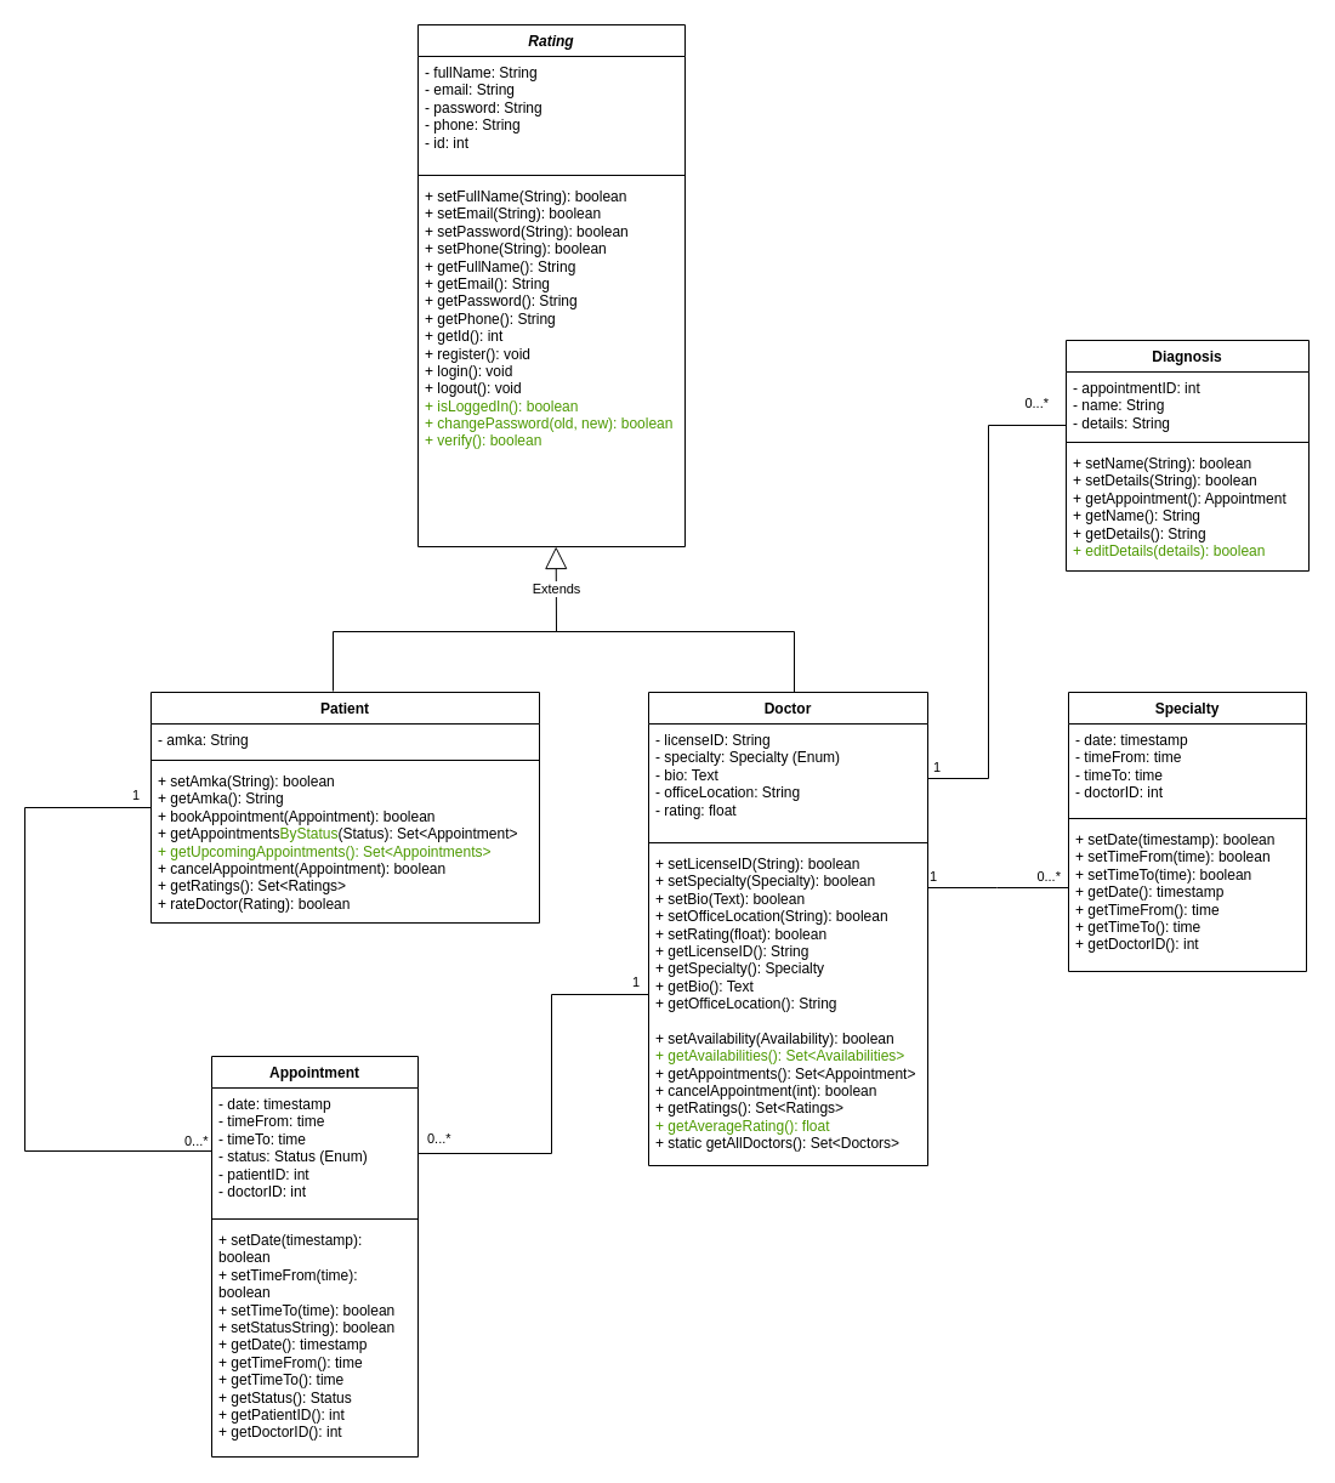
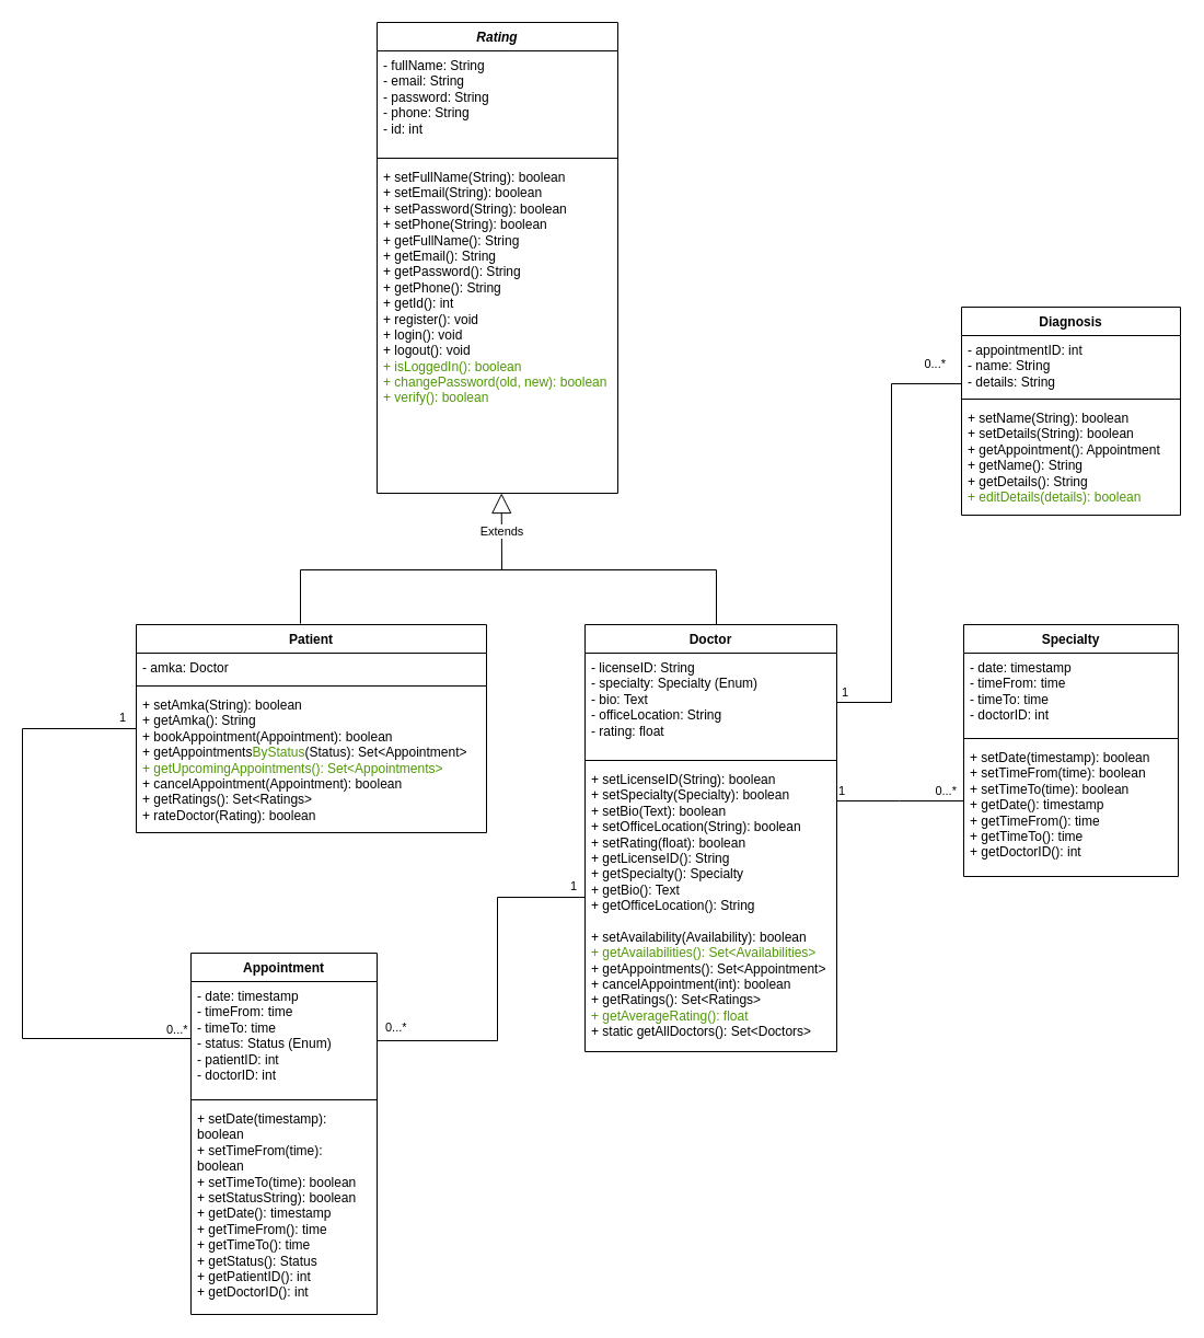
  <mxCell id="0" />
  <mxCell id="1" parent="0" />
  <mxCell id="2" value="&lt;i&gt;Rating&lt;/i&gt;" style="swimlane;fontStyle=1;align=center;verticalAlign=top;childLayout=stackLayout;horizontal=1;startSize=26;horizontalStack=0;resizeParent=1;resizeParentMax=0;resizeLast=0;collapsible=1;marginBottom=0;whiteSpace=wrap;html=1;" parent="1" vertex="1"><mxGeometry x="344" y="20" width="220" height="430" as="geometry"><mxRectangle x="-120" y="40" width="70" height="30" as="alternateBounds" /></mxGeometry></mxCell>
  <mxCell id="3" value="- fullName: String&lt;div&gt;- email: String&lt;/div&gt;&lt;div&gt;- password: String&lt;/div&gt;&lt;div&gt;- phone: String&lt;/div&gt;&lt;div&gt;- id: int&lt;/div&gt;" style="text;strokeColor=none;fillColor=none;align=left;verticalAlign=top;spacingLeft=4;spacingRight=4;overflow=hidden;rotatable=0;points=[[0,0.5],[1,0.5]];portConstraint=eastwest;whiteSpace=wrap;html=1;" parent="2" vertex="1"><mxGeometry y="26" width="220" height="94" as="geometry" /></mxCell>
  <mxCell id="4" value="" style="line;strokeWidth=1;fillColor=none;align=left;verticalAlign=middle;spacingTop=-1;spacingLeft=3;spacingRight=3;rotatable=0;labelPosition=right;points=[];portConstraint=eastwest;strokeColor=inherit;" parent="2" vertex="1"><mxGeometry y="120" width="220" height="8" as="geometry" /></mxCell>
  <mxCell id="5" value="&lt;div&gt;+ setFullName(String): boolean&lt;/div&gt;&lt;div&gt;&lt;div&gt;+ setEmail(String): boolean&lt;/div&gt;&lt;/div&gt;&lt;div&gt;&lt;div&gt;+ setPassword(String): boolean&lt;/div&gt;&lt;/div&gt;&lt;div&gt;&lt;div&gt;+ setPhone(String): boolean&lt;/div&gt;&lt;/div&gt;&lt;div&gt;&lt;div&gt;+ getFullName(): String&lt;/div&gt;&lt;div&gt;+ getEmail(): String&lt;/div&gt;&lt;div&gt;+ getPassword(): String&lt;/div&gt;&lt;div&gt;+ getPhone(): String&lt;/div&gt;&lt;/div&gt;&lt;div&gt;+ getId(): int&lt;/div&gt;+ register(): void&lt;div&gt;+ login(): void&lt;div&gt;+ logout(): void&lt;/div&gt;&lt;div&gt;&lt;font style=&quot;color: rgb(77, 153, 0);&quot;&gt;+ isLoggedIn(): boolean&lt;/font&gt;&lt;/div&gt;&lt;div&gt;&lt;font style=&quot;color: rgb(77, 153, 0);&quot;&gt;+ changePassword(old, new): boolean&lt;/font&gt;&lt;/div&gt;&lt;div&gt;&lt;font color=&quot;#4d9900&quot;&gt;+ verify(): boolean&lt;br&gt;&lt;/font&gt;&lt;div&gt;&lt;br&gt;&lt;/div&gt;&lt;/div&gt;&lt;/div&gt;" style="text;strokeColor=none;fillColor=none;align=left;verticalAlign=top;spacingLeft=4;spacingRight=4;overflow=hidden;rotatable=0;points=[[0,0.5],[1,0.5]];portConstraint=eastwest;whiteSpace=wrap;html=1;" parent="2" vertex="1"><mxGeometry y="128" width="220" height="302" as="geometry" /></mxCell>
  <mxCell id="6" value="Doctor" style="swimlane;fontStyle=1;align=center;verticalAlign=top;childLayout=stackLayout;horizontal=1;startSize=26;horizontalStack=0;resizeParent=1;resizeParentMax=0;resizeLast=0;collapsible=1;marginBottom=0;whiteSpace=wrap;html=1;" parent="1" vertex="1"><mxGeometry x="534" y="570" width="230" height="390" as="geometry" /></mxCell>
  <mxCell id="7" value="- licenseID: String&lt;div&gt;- specialty: Specialty (Enum)&lt;/div&gt;&lt;div&gt;- bio: Text&lt;/div&gt;&lt;div&gt;- officeLocation: String&lt;/div&gt;&lt;div&gt;- rating: float&lt;/div&gt;" style="text;strokeColor=none;fillColor=none;align=left;verticalAlign=top;spacingLeft=4;spacingRight=4;overflow=hidden;rotatable=0;points=[[0,0.5],[1,0.5]];portConstraint=eastwest;whiteSpace=wrap;html=1;" parent="6" vertex="1"><mxGeometry y="26" width="230" height="94" as="geometry" /></mxCell>
  <mxCell id="8" value="" style="line;strokeWidth=1;fillColor=none;align=left;verticalAlign=middle;spacingTop=-1;spacingLeft=3;spacingRight=3;rotatable=0;labelPosition=right;points=[];portConstraint=eastwest;strokeColor=inherit;" parent="6" vertex="1"><mxGeometry y="120" width="230" height="8" as="geometry" /></mxCell>
  <mxCell id="9" value="&lt;div&gt;&lt;div&gt;+ setLicenseID(String): boolean&lt;/div&gt;&lt;div&gt;+ setSpecialty(Specialty): boolean&lt;/div&gt;&lt;div&gt;+ setBio(Text):&amp;nbsp;&lt;span style=&quot;background-color: transparent; color: light-dark(rgb(0, 0, 0), rgb(255, 255, 255));&quot;&gt;boolean&lt;/span&gt;&lt;/div&gt;&lt;div&gt;+ setOfficeLocation(String):&amp;nbsp;&lt;span style=&quot;background-color: transparent; color: light-dark(rgb(0, 0, 0), rgb(255, 255, 255));&quot;&gt;boolean&lt;/span&gt;&lt;/div&gt;&lt;div&gt;+ setRating(float):&amp;nbsp;&lt;span style=&quot;background-color: transparent; color: light-dark(rgb(0, 0, 0), rgb(255, 255, 255));&quot;&gt;boolean&lt;/span&gt;&lt;/div&gt;&lt;div&gt;&lt;div&gt;+ getLicenseID(): String&lt;/div&gt;&lt;div&gt;+ getSpecialty(): Specialty&lt;/div&gt;&lt;div&gt;+ getBio(): Text&lt;/div&gt;&lt;div&gt;+ getOfficeLocation(): String&lt;/div&gt;&lt;/div&gt;&lt;/div&gt;&lt;div&gt;&lt;br&gt;&lt;/div&gt;+ setAvailability(Availability): boolean&lt;div&gt;&lt;font style=&quot;color: rgb(77, 153, 0);&quot;&gt;+ getAvailabilities(): Set&amp;lt;Availabilities&amp;gt;&lt;/font&gt;&lt;br&gt;&lt;div&gt;&lt;span style=&quot;background-color: transparent; color: light-dark(rgb(0, 0, 0), rgb(255, 255, 255));&quot;&gt;+ getAppointments(): Set&amp;lt;Appointment&amp;gt;&lt;/span&gt;&lt;div&gt;&lt;div&gt;+ cancelAppointment(int): boolean&lt;/div&gt;&lt;div&gt;+ getRatings(): Set&amp;lt;Ratings&amp;gt;&lt;/div&gt;&lt;/div&gt;&lt;/div&gt;&lt;div&gt;&lt;font style=&quot;color: rgb(77, 153, 0);&quot;&gt;+ getAverageRating(): float&lt;/font&gt;&lt;/div&gt;&lt;div&gt;+ static getAll&lt;span style=&quot;background-color: transparent; color: light-dark(rgb(0, 0, 0), rgb(255, 255, 255));&quot;&gt;Doctors(): Set&amp;lt;Doctors&amp;gt;&lt;/span&gt;&lt;/div&gt;&lt;/div&gt;" style="text;strokeColor=none;fillColor=none;align=left;verticalAlign=top;spacingLeft=4;spacingRight=4;overflow=hidden;rotatable=0;points=[[0,0.5],[1,0.5]];portConstraint=eastwest;whiteSpace=wrap;html=1;" parent="6" vertex="1"><mxGeometry y="128" width="230" height="262" as="geometry" /></mxCell>
  <mxCell id="10" value="Patient" style="swimlane;fontStyle=1;align=center;verticalAlign=top;childLayout=stackLayout;horizontal=1;startSize=26;horizontalStack=0;resizeParent=1;resizeParentMax=0;resizeLast=0;collapsible=1;marginBottom=0;whiteSpace=wrap;html=1;" parent="1" vertex="1"><mxGeometry x="124" y="570" width="320" height="190" as="geometry" /></mxCell>
- <mxCell id="11" value="- amka: String" style="text;strokeColor=none;fillColor=none;align=left;verticalAlign=top;spacingLeft=4;spacingRight=4;overflow=hidden;rotatable=0;points=[[0,0.5],[1,0.5]];portConstraint=eastwest;whiteSpace=wrap;html=1;" parent="10" vertex="1"><mxGeometry y="26" width="320" height="26" as="geometry" /></mxCell>
+ <mxCell id="11" value="- amka: Doctor" style="text;strokeColor=none;fillColor=none;align=left;verticalAlign=top;spacingLeft=4;spacingRight=4;overflow=hidden;rotatable=0;points=[[0,0.5],[1,0.5]];portConstraint=eastwest;whiteSpace=wrap;html=1;" parent="10" vertex="1"><mxGeometry y="26" width="320" height="26" as="geometry" /></mxCell>
  <mxCell id="12" value="" style="line;strokeWidth=1;fillColor=none;align=left;verticalAlign=middle;spacingTop=-1;spacingLeft=3;spacingRight=3;rotatable=0;labelPosition=right;points=[];portConstraint=eastwest;strokeColor=inherit;" parent="10" vertex="1"><mxGeometry y="52" width="320" height="8" as="geometry" /></mxCell>
  <mxCell id="13" value="&lt;div&gt;&lt;div&gt;&lt;span style=&quot;background-color: transparent; color: light-dark(rgb(0, 0, 0), rgb(255, 255, 255));&quot;&gt;+ setAmka(String): boolean&lt;/span&gt;&lt;/div&gt;&lt;div&gt;&lt;div&gt;+ getAmka(): String&lt;/div&gt;&lt;/div&gt;&lt;/div&gt;&lt;div&gt;+ bookAppointment(Appointment): boolean&lt;/div&gt;&lt;div&gt;+ getAppointments&lt;font style=&quot;color: rgb(77, 153, 0);&quot;&gt;ByStatus&lt;/font&gt;(Status): Set&amp;lt;Appointment&amp;gt;&lt;/div&gt;&lt;div&gt;&lt;font style=&quot;color: rgb(77, 153, 0);&quot;&gt;+ getUpcomingAppointments(): Set&amp;lt;Appointments&amp;gt;&lt;/font&gt;&lt;/div&gt;&lt;div&gt;&lt;div&gt;+ cancelAppointment(Appointment): boolean&lt;/div&gt;&lt;/div&gt;&lt;div&gt;&lt;span style=&quot;background-color: transparent; color: light-dark(rgb(0, 0, 0), rgb(255, 255, 255));&quot;&gt;+ getRatings(): Set&amp;lt;Ratings&amp;gt;&amp;nbsp;&lt;/span&gt;&lt;/div&gt;&lt;div&gt;+ rateDoctor(Rating): boolean&lt;/div&gt;" style="text;strokeColor=none;fillColor=none;align=left;verticalAlign=top;spacingLeft=4;spacingRight=4;overflow=hidden;rotatable=0;points=[[0,0.5],[1,0.5]];portConstraint=eastwest;whiteSpace=wrap;html=1;" parent="10" vertex="1"><mxGeometry y="60" width="320" height="130" as="geometry" /></mxCell>
  <mxCell id="14" value="Appointment" style="swimlane;fontStyle=1;align=center;verticalAlign=top;childLayout=stackLayout;horizontal=1;startSize=26;horizontalStack=0;resizeParent=1;resizeParentMax=0;resizeLast=0;collapsible=1;marginBottom=0;whiteSpace=wrap;html=1;" parent="1" vertex="1"><mxGeometry x="174" y="870" width="170" height="330" as="geometry" /></mxCell>
  <mxCell id="15" value="- date: timestamp&lt;div&gt;- timeFrom: time&lt;/div&gt;&lt;div&gt;- timeTo: time&lt;/div&gt;&lt;div&gt;- status: Status (Enum)&lt;/div&gt;&lt;div&gt;- patientID: int&lt;/div&gt;&lt;div&gt;- doctorID: int&amp;nbsp;&lt;/div&gt;" style="text;strokeColor=none;fillColor=none;align=left;verticalAlign=top;spacingLeft=4;spacingRight=4;overflow=hidden;rotatable=0;points=[[0,0.5],[1,0.5]];portConstraint=eastwest;whiteSpace=wrap;html=1;" parent="14" vertex="1"><mxGeometry y="26" width="170" height="104" as="geometry" /></mxCell>
  <mxCell id="16" value="" style="line;strokeWidth=1;fillColor=none;align=left;verticalAlign=middle;spacingTop=-1;spacingLeft=3;spacingRight=3;rotatable=0;labelPosition=right;points=[];portConstraint=eastwest;strokeColor=inherit;" parent="14" vertex="1"><mxGeometry y="130" width="170" height="8" as="geometry" /></mxCell>
  <mxCell id="17" value="&lt;div&gt;+ setDate(timestamp): boolean&lt;/div&gt;&lt;div&gt;+ setTimeFrom(time): boolean&lt;/div&gt;&lt;div&gt;+ setTimeTo(time): boolean&lt;/div&gt;&lt;div&gt;+ setStatusString): boolean&lt;/div&gt;&lt;div&gt;&lt;div&gt;+ getDate(): timestamp&lt;/div&gt;&lt;/div&gt;&lt;div&gt;&lt;div&gt;+ getTimeFrom(): time&lt;/div&gt;&lt;/div&gt;&lt;div&gt;&lt;div&gt;+ getTimeTo(): time&lt;/div&gt;&lt;div&gt;+ getStatus(): Status&lt;/div&gt;&lt;div&gt;+ getPatientID(): int&lt;/div&gt;&lt;div&gt;+ getDoctorID(): int&lt;/div&gt;&lt;/div&gt;" style="text;strokeColor=none;fillColor=none;align=left;verticalAlign=top;spacingLeft=4;spacingRight=4;overflow=hidden;rotatable=0;points=[[0,0.5],[1,0.5]];portConstraint=eastwest;whiteSpace=wrap;html=1;" parent="14" vertex="1"><mxGeometry y="138" width="170" height="192" as="geometry" /></mxCell>
  <mxCell id="18" value="Specialty" style="swimlane;fontStyle=1;align=center;verticalAlign=top;childLayout=stackLayout;horizontal=1;startSize=26;horizontalStack=0;resizeParent=1;resizeParentMax=0;resizeLast=0;collapsible=1;marginBottom=0;whiteSpace=wrap;html=1;" parent="1" vertex="1"><mxGeometry x="880" y="570" width="196" height="230" as="geometry" /></mxCell>
  <mxCell id="19" value="- date: timestamp&lt;div&gt;- timeFrom: time&lt;/div&gt;&lt;div&gt;- timeTo: time&lt;/div&gt;&lt;div&gt;- doctorID: int&lt;/div&gt;" style="text;strokeColor=none;fillColor=none;align=left;verticalAlign=top;spacingLeft=4;spacingRight=4;overflow=hidden;rotatable=0;points=[[0,0.5],[1,0.5]];portConstraint=eastwest;whiteSpace=wrap;html=1;" parent="18" vertex="1"><mxGeometry y="26" width="196" height="74" as="geometry" /></mxCell>
  <mxCell id="20" value="" style="line;strokeWidth=1;fillColor=none;align=left;verticalAlign=middle;spacingTop=-1;spacingLeft=3;spacingRight=3;rotatable=0;labelPosition=right;points=[];portConstraint=eastwest;strokeColor=inherit;" parent="18" vertex="1"><mxGeometry y="100" width="196" height="8" as="geometry" /></mxCell>
  <mxCell id="21" value="&lt;div&gt;+ setDate(timestamp): boolean&lt;/div&gt;&lt;div&gt;+ setTimeFrom(time): boolean&lt;/div&gt;&lt;div&gt;+ setTimeTo(time): boolean&lt;/div&gt;&lt;div&gt;+ getDate(): timestamp&lt;/div&gt;&lt;div&gt;+ getTimeFrom(): time&lt;/div&gt;&lt;div&gt;&lt;div&gt;+ getTimeTo(): time&lt;/div&gt;&lt;div&gt;+ getDoctorID(): int&lt;/div&gt;&lt;/div&gt;" style="text;strokeColor=none;fillColor=none;align=left;verticalAlign=top;spacingLeft=4;spacingRight=4;overflow=hidden;rotatable=0;points=[[0,0.5],[1,0.5]];portConstraint=eastwest;whiteSpace=wrap;html=1;" parent="18" vertex="1"><mxGeometry y="108" width="196" height="122" as="geometry" /></mxCell>
  <mxCell id="22" value="Diagnosis" style="swimlane;fontStyle=1;align=center;verticalAlign=top;childLayout=stackLayout;horizontal=1;startSize=26;horizontalStack=0;resizeParent=1;resizeParentMax=0;resizeLast=0;collapsible=1;marginBottom=0;whiteSpace=wrap;html=1;" parent="1" vertex="1"><mxGeometry x="878" y="280" width="200" height="190" as="geometry" /></mxCell>
  <mxCell id="23" value="- appointmentID: int&lt;div&gt;- name: String&lt;/div&gt;&lt;div&gt;- details: String&lt;/div&gt;" style="text;strokeColor=none;fillColor=none;align=left;verticalAlign=top;spacingLeft=4;spacingRight=4;overflow=hidden;rotatable=0;points=[[0,0.5],[1,0.5]];portConstraint=eastwest;whiteSpace=wrap;html=1;" parent="22" vertex="1"><mxGeometry y="26" width="200" height="54" as="geometry" /></mxCell>
  <mxCell id="24" value="" style="line;strokeWidth=1;fillColor=none;align=left;verticalAlign=middle;spacingTop=-1;spacingLeft=3;spacingRight=3;rotatable=0;labelPosition=right;points=[];portConstraint=eastwest;strokeColor=inherit;" parent="22" vertex="1"><mxGeometry y="80" width="200" height="8" as="geometry" /></mxCell>
  <mxCell id="25" value="&lt;div&gt;&lt;span style=&quot;background-color: transparent; color: light-dark(rgb(0, 0, 0), rgb(255, 255, 255));&quot;&gt;+ setName(String): boolean&lt;/span&gt;&lt;/div&gt;&lt;div&gt;+ setDetails(String): boolean&lt;/div&gt;&lt;div&gt;&lt;div&gt;+ getAppointment(): Appointment&lt;/div&gt;&lt;div&gt;+ getName(): String&lt;/div&gt;&lt;div&gt;+ getDetails(): String&lt;/div&gt;&lt;/div&gt;&lt;div&gt;&lt;font style=&quot;color: rgb(77, 153, 0);&quot;&gt;+ editDetails(details): boolean&lt;/font&gt;&lt;/div&gt;" style="text;strokeColor=none;fillColor=none;align=left;verticalAlign=top;spacingLeft=4;spacingRight=4;overflow=hidden;rotatable=0;points=[[0,0.5],[1,0.5]];portConstraint=eastwest;whiteSpace=wrap;html=1;" parent="22" vertex="1"><mxGeometry y="88" width="200" height="102" as="geometry" /></mxCell>
  <mxCell id="26" value="Extends" style="endArrow=block;endSize=16;endFill=0;html=1;rounded=0;entryX=0.156;entryY=0.984;entryDx=0;entryDy=0;entryPerimeter=0;" parent="1" edge="1"><mxGeometry width="160" relative="1" as="geometry"><mxPoint x="458" y="520" as="sourcePoint" /><mxPoint x="457.68" y="449.998" as="targetPoint" /></mxGeometry></mxCell>
  <mxCell id="27" value="" style="endArrow=none;html=1;rounded=0;" parent="1" edge="1"><mxGeometry width="50" height="50" relative="1" as="geometry"><mxPoint x="274" y="520" as="sourcePoint" /><mxPoint x="654" y="520" as="targetPoint" /></mxGeometry></mxCell>
  <mxCell id="28" value="" style="endArrow=none;html=1;rounded=0;" parent="1" edge="1"><mxGeometry width="50" height="50" relative="1" as="geometry"><mxPoint x="274" y="569" as="sourcePoint" /><mxPoint x="274" y="520" as="targetPoint" /></mxGeometry></mxCell>
  <mxCell id="29" value="" style="endArrow=none;html=1;rounded=0;exitX=0.5;exitY=0;exitDx=0;exitDy=0;" parent="1" edge="1"><mxGeometry width="50" height="50" relative="1" as="geometry"><mxPoint x="654" y="570" as="sourcePoint" /><mxPoint x="654" y="520" as="targetPoint" /></mxGeometry></mxCell>
  <mxCell id="30" value="" style="endArrow=none;html=1;edgeStyle=orthogonalEdgeStyle;rounded=0;entryX=0;entryY=0.5;entryDx=0;entryDy=0;exitX=1;exitY=0.5;exitDx=0;exitDy=0;" parent="1" source="15" target="9" edge="1"><mxGeometry relative="1" as="geometry"><mxPoint x="368" y="950" as="sourcePoint" /><mxPoint x="474" y="740" as="targetPoint" /><Array as="points"><mxPoint x="344" y="950" /><mxPoint x="454" y="950" /><mxPoint x="454" y="819" /><mxPoint x="534" y="819" /></Array></mxGeometry></mxCell>
  <mxCell id="31" value="0...*" style="edgeLabel;resizable=0;html=1;align=left;verticalAlign=bottom;" parent="30" connectable="0" vertex="1"><mxGeometry x="-1" relative="1" as="geometry"><mxPoint x="6" y="-2" as="offset" /></mxGeometry></mxCell>
  <mxCell id="32" value="1" style="edgeLabel;resizable=0;html=1;align=left;verticalAlign=bottom;" parent="1" connectable="0" vertex="1"><mxGeometry x="504" y="770" as="geometry"><mxPoint x="15" y="47" as="offset" /></mxGeometry></mxCell>
  <mxCell id="33" value="" style="endArrow=none;html=1;edgeStyle=orthogonalEdgeStyle;rounded=0;exitX=0.005;exitY=0.541;exitDx=0;exitDy=0;exitPerimeter=0;" parent="1" edge="1"><mxGeometry relative="1" as="geometry"><mxPoint x="173.95" y="949.724" as="sourcePoint" /><mxPoint x="124" y="665" as="targetPoint" /><Array as="points"><mxPoint x="174" y="948" /><mxPoint x="20" y="948" /><mxPoint x="20" y="665" /></Array></mxGeometry></mxCell>
  <mxCell id="34" value="0...*" style="edgeLabel;resizable=0;html=1;align=left;verticalAlign=bottom;" parent="33" connectable="0" vertex="1"><mxGeometry x="-1" relative="1" as="geometry"><mxPoint x="-24" y="-2" as="offset" /></mxGeometry></mxCell>
  <mxCell id="35" value="1" style="edgeLabel;resizable=0;html=1;align=right;verticalAlign=bottom;" parent="33" connectable="0" vertex="1"><mxGeometry x="1" relative="1" as="geometry"><mxPoint x="-9" y="-2" as="offset" /></mxGeometry></mxCell>
  <mxCell id="36" value="" style="endArrow=none;html=1;edgeStyle=orthogonalEdgeStyle;rounded=0;" parent="1" target="23" edge="1"><mxGeometry relative="1" as="geometry"><mxPoint x="764" y="640" as="sourcePoint" /><mxPoint x="824" y="350" as="targetPoint" /><Array as="points"><mxPoint x="764" y="641" /><mxPoint x="814" y="641" /><mxPoint x="814" y="350" /></Array></mxGeometry></mxCell>
  <mxCell id="37" value="&amp;nbsp;1" style="edgeLabel;resizable=0;html=1;align=left;verticalAlign=bottom;" parent="36" connectable="0" vertex="1"><mxGeometry x="-1" relative="1" as="geometry" /></mxCell>
  <mxCell id="38" value="0...*" style="edgeLabel;resizable=0;html=1;align=right;verticalAlign=bottom;" parent="36" connectable="0" vertex="1"><mxGeometry x="1" relative="1" as="geometry"><mxPoint x="-14" y="-10" as="offset" /></mxGeometry></mxCell>
  <mxCell id="39" value="" style="endArrow=none;html=1;edgeStyle=orthogonalEdgeStyle;rounded=0;entryX=0;entryY=0.67;entryDx=0;entryDy=0;entryPerimeter=0;" parent="1" target="21" edge="1"><mxGeometry relative="1" as="geometry"><mxPoint x="764" y="730" as="sourcePoint" /><mxPoint x="874" y="730" as="targetPoint" /><Array as="points"><mxPoint x="821" y="731" /><mxPoint x="878" y="731" /></Array></mxGeometry></mxCell>
  <mxCell id="40" value="1" style="edgeLabel;resizable=0;html=1;align=left;verticalAlign=bottom;" parent="39" connectable="0" vertex="1"><mxGeometry x="-1" relative="1" as="geometry" /></mxCell>
  <mxCell id="41" value="0...*&amp;nbsp;" style="edgeLabel;resizable=0;html=1;align=right;verticalAlign=bottom;" parent="39" connectable="0" vertex="1"><mxGeometry x="1" relative="1" as="geometry"><mxPoint x="-3" y="-30" as="offset" /></mxGeometry></mxCell>
  <mxCell id="42" value="" style="endArrow=open;endFill=1;endSize=12;html=1;rounded=0;" parent="1" edge="1"><mxGeometry width="160" relative="1" as="geometry"><mxPoint x="894" y="900" as="sourcePoint" /><mxPoint x="894" y="900" as="targetPoint" /></mxGeometry></mxCell>
